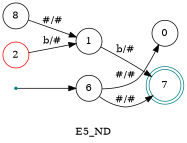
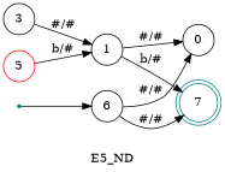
  digraph {
    label=E5_ND
    rankdir=LR
    node [color=black shape=circle]
-   5 [color=red label=2]
+   5 [color=red]
    1
-   3 [label=8]
+   3
    0
    7 [color=teal shape=doublecircle]
    init6 [color=teal shape=point]
    6
    5 -> 1 [label="b/#"]
+   1 -> 0 [label="#/#"]
    1 -> 7 [label="b/#"]
    3 -> 1 [label="#/#"]
    init6 -> 6
    6 -> 0 [label="#/#"]
    6 -> 7 [label="#/#"]
  }
